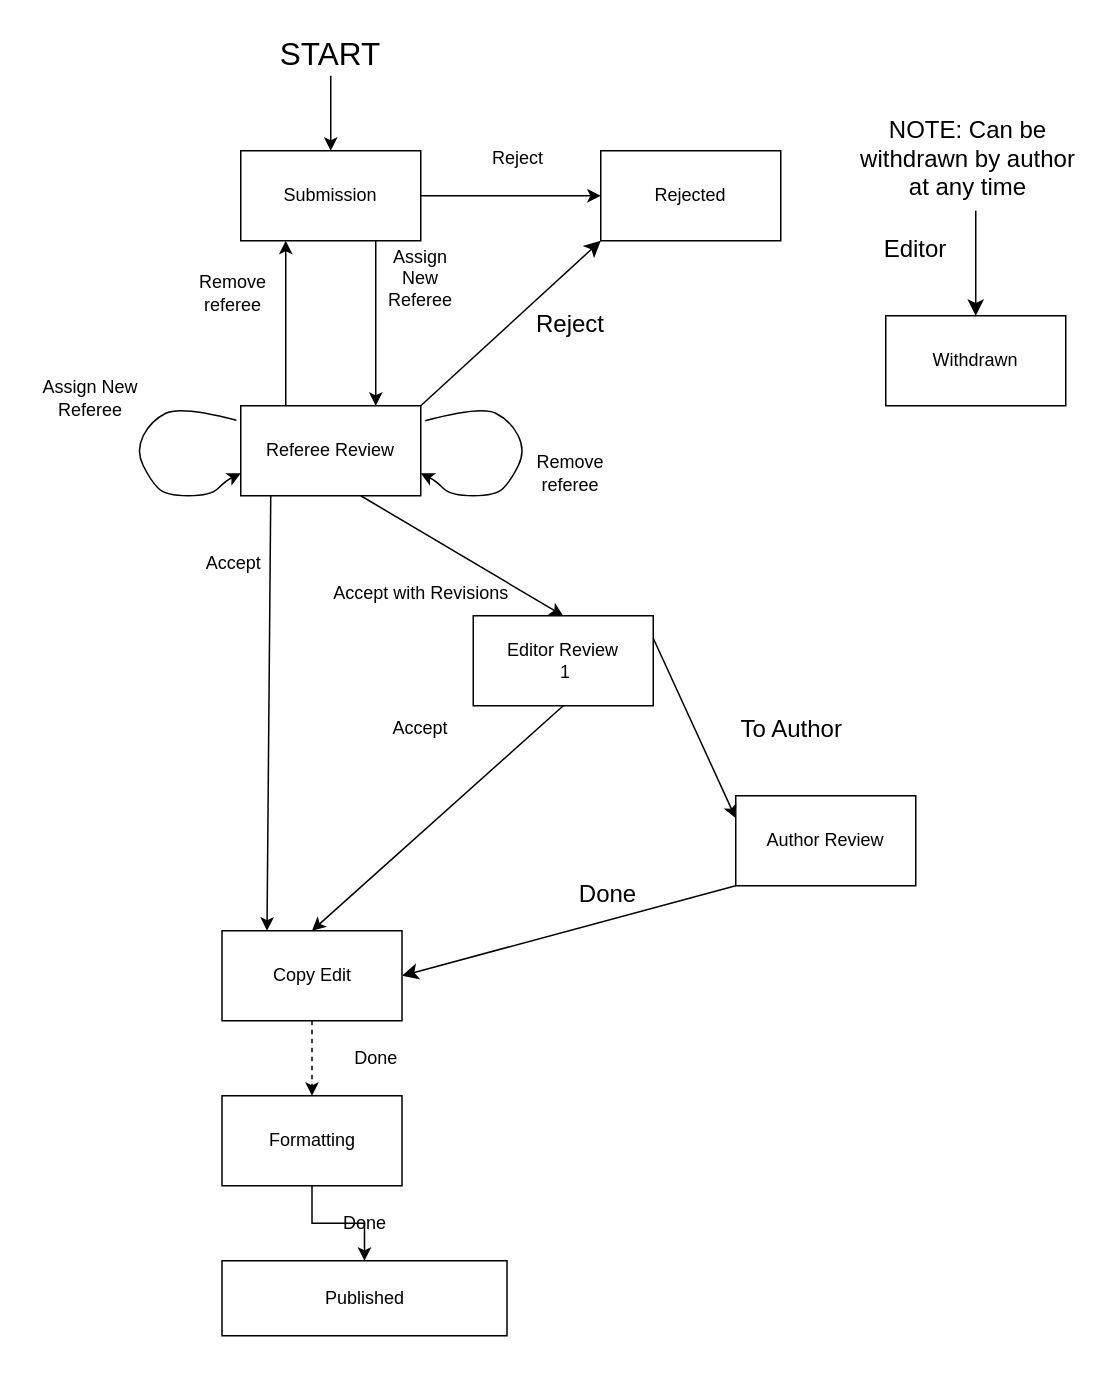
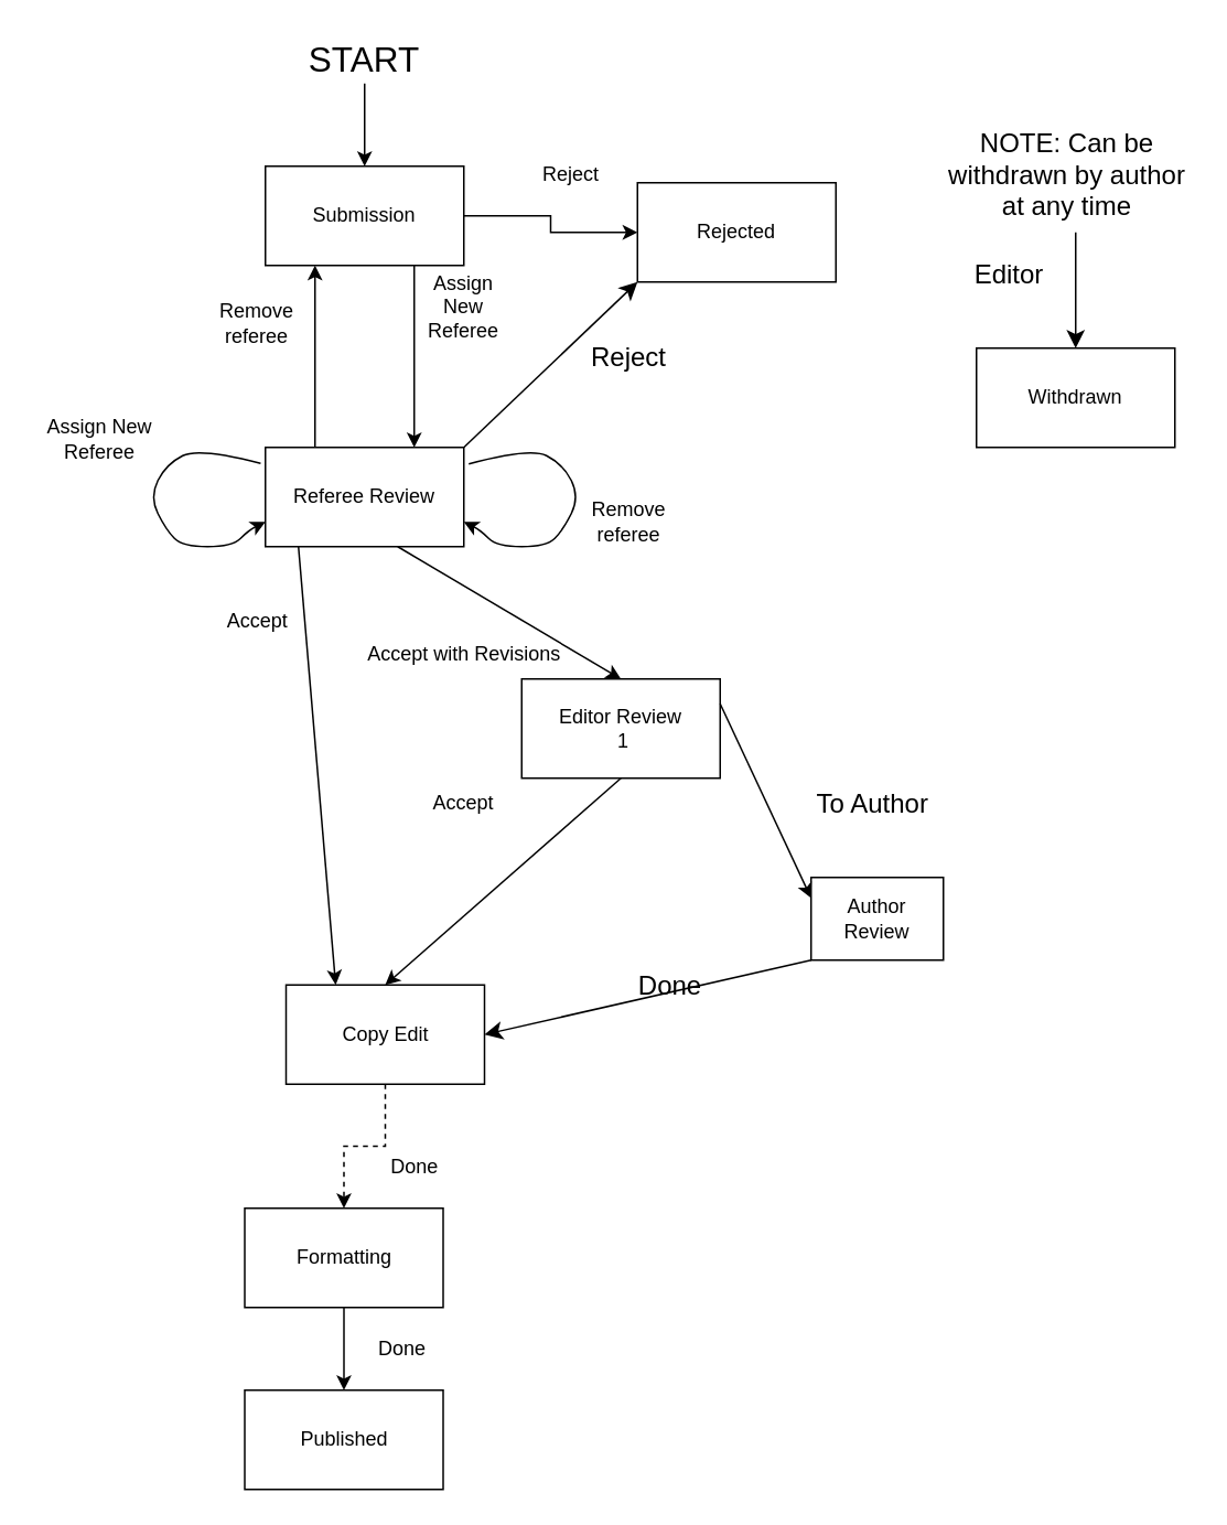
  <mxCell id="0" />
  <mxCell id="1" parent="0" />
  <mxCell id="2" value="Referee Review" style="rounded=0;whiteSpace=wrap;html=1;" parent="1" vertex="1"><mxGeometry x="160" y="270" width="120" height="60" as="geometry" /></mxCell>
  <mxCell id="3" value="&lt;div&gt;Editor Review&lt;/div&gt;&amp;nbsp;1" style="rounded=0;whiteSpace=wrap;html=1;" parent="1" vertex="1"><mxGeometry x="315" y="410" width="120" height="60" as="geometry" /></mxCell>
  <mxCell id="4" value="" style="endArrow=classic;html=1;rounded=0;exitX=0.25;exitY=1;exitDx=0;exitDy=0;entryX=0.25;entryY=0;entryDx=0;entryDy=0;" parent="1" target="22" edge="1"><mxGeometry width="50" height="50" relative="1" as="geometry"><mxPoint x="180" y="330" as="sourcePoint" /><mxPoint x="190" y="380" as="targetPoint" /></mxGeometry></mxCell>
  <mxCell id="5" value="" style="endArrow=classic;html=1;rounded=0;entryX=0.5;entryY=0;entryDx=0;entryDy=0;exitX=0.75;exitY=1;exitDx=0;exitDy=0;" parent="1" target="3" edge="1"><mxGeometry width="50" height="50" relative="1" as="geometry"><mxPoint x="240" y="330" as="sourcePoint" /><mxPoint x="190" y="380" as="targetPoint" /></mxGeometry></mxCell>
  <mxCell id="6" value="Accept with Revisions" style="text;html=1;align=center;verticalAlign=middle;resizable=0;points=[];autosize=1;strokeColor=none;fillColor=none;" parent="1" vertex="1"><mxGeometry x="210" y="380" width="140" height="30" as="geometry" /></mxCell>
  <mxCell id="7" value="&lt;div&gt;Accept&lt;/div&gt;" style="text;html=1;align=center;verticalAlign=middle;resizable=0;points=[];autosize=1;strokeColor=none;fillColor=none;" parent="1" vertex="1"><mxGeometry x="125" y="360" width="60" height="30" as="geometry" /></mxCell>
- <mxCell id="8" value="Author Review" style="rounded=0;whiteSpace=wrap;html=1;" parent="1" vertex="1"><mxGeometry x="490" y="530" width="120" height="60" as="geometry" /></mxCell>
+ <mxCell id="8" value="Author Review" style="rounded=0;whiteSpace=wrap;html=1;" parent="1" vertex="1"><mxGeometry x="490" y="530" width="80" height="50" as="geometry" /></mxCell>
  <mxCell id="9" value="" style="endArrow=classic;html=1;rounded=0;entryX=0;entryY=0.25;entryDx=0;entryDy=0;exitX=1;exitY=0.25;exitDx=0;exitDy=0;" parent="1" source="3" target="8" edge="1"><mxGeometry width="50" height="50" relative="1" as="geometry"><mxPoint x="440" y="430" as="sourcePoint" /><mxPoint x="462.5" y="595" as="targetPoint" /></mxGeometry></mxCell>
  <mxCell id="10" value="" style="curved=1;endArrow=classic;html=1;rounded=0;exitX=-0.024;exitY=0.16;exitDx=0;exitDy=0;entryX=0;entryY=0.75;entryDx=0;entryDy=0;exitPerimeter=0;" parent="1" source="2" target="2" edge="1"><mxGeometry width="50" height="50" relative="1" as="geometry"><mxPoint x="150" y="285" as="sourcePoint" /><mxPoint x="140" y="320" as="targetPoint" /><Array as="points"><mxPoint x="120" y="270" /><mxPoint x="100" y="280" /><mxPoint x="90" y="300" /><mxPoint x="100" y="320" /><mxPoint x="110" y="330" /><mxPoint x="140" y="330" /><mxPoint x="150" y="320" /></Array></mxGeometry></mxCell>
  <mxCell id="11" value="Assign New Referee" style="text;html=1;align=center;verticalAlign=middle;whiteSpace=wrap;rounded=0;" parent="1" vertex="1"><mxGeometry x="20" y="250" width="80" height="30" as="geometry" /></mxCell>
  <mxCell id="12" style="edgeStyle=orthogonalEdgeStyle;rounded=0;orthogonalLoop=1;jettySize=auto;html=1;entryX=0;entryY=0.5;entryDx=0;entryDy=0;" parent="1" source="13" target="14" edge="1"><mxGeometry relative="1" as="geometry" /></mxCell>
  <mxCell id="13" value="&lt;div&gt;Submission&lt;/div&gt;" style="rounded=0;whiteSpace=wrap;html=1;" parent="1" vertex="1"><mxGeometry x="160" y="100" width="120" height="60" as="geometry" /></mxCell>
- <mxCell id="14" value="Rejected" style="rounded=0;whiteSpace=wrap;html=1;" parent="1" vertex="1"><mxGeometry x="400" y="100" width="120" height="60" as="geometry" /></mxCell>
+ <mxCell id="14" value="Rejected" style="rounded=0;whiteSpace=wrap;html=1;" parent="1" vertex="1"><mxGeometry x="385" y="110" width="120" height="60" as="geometry" /></mxCell>
  <mxCell id="15" value="&lt;div&gt;Reject&lt;/div&gt;" style="text;html=1;align=center;verticalAlign=middle;whiteSpace=wrap;rounded=0;" parent="1" vertex="1"><mxGeometry x="315" y="90" width="60" height="30" as="geometry" /></mxCell>
  <mxCell id="16" value="" style="endArrow=classic;html=1;rounded=0;exitX=0.75;exitY=1;exitDx=0;exitDy=0;entryX=0.75;entryY=0;entryDx=0;entryDy=0;" parent="1" target="2" edge="1"><mxGeometry width="50" height="50" relative="1" as="geometry"><mxPoint x="250.003" y="160" as="sourcePoint" /><mxPoint x="220" y="190" as="targetPoint" /></mxGeometry></mxCell>
  <mxCell id="17" value="" style="endArrow=classic;html=1;rounded=0;exitX=0.25;exitY=0;exitDx=0;exitDy=0;entryX=0.25;entryY=1;entryDx=0;entryDy=0;" parent="1" source="2" edge="1"><mxGeometry width="50" height="50" relative="1" as="geometry"><mxPoint x="170" y="240" as="sourcePoint" /><mxPoint x="190.003" y="160" as="targetPoint" /></mxGeometry></mxCell>
  <mxCell id="18" value="Assign New Referee" style="text;html=1;align=center;verticalAlign=middle;whiteSpace=wrap;rounded=0;" parent="1" vertex="1"><mxGeometry x="250" y="170" width="60" height="30" as="geometry" /></mxCell>
  <mxCell id="19" value="Remove referee" style="text;html=1;align=center;verticalAlign=middle;whiteSpace=wrap;rounded=0;" parent="1" vertex="1"><mxGeometry x="120" y="170" width="70" height="50" as="geometry" /></mxCell>
  <mxCell id="20" value="&lt;div&gt;Remove referee&lt;/div&gt;" style="text;html=1;align=center;verticalAlign=middle;whiteSpace=wrap;rounded=0;" parent="1" vertex="1"><mxGeometry x="350" y="300" width="60" height="30" as="geometry" /></mxCell>
  <mxCell id="21" style="edgeStyle=orthogonalEdgeStyle;rounded=0;orthogonalLoop=1;jettySize=auto;html=1;entryX=0.5;entryY=0;entryDx=0;entryDy=0;dashed=1;" parent="1" source="22" target="24" edge="1"><mxGeometry relative="1" as="geometry" /></mxCell>
- <mxCell id="22" value="Copy Edit" style="rounded=0;whiteSpace=wrap;html=1;" parent="1" vertex="1"><mxGeometry x="147.5" y="620" width="120" height="60" as="geometry" /></mxCell>
+ <mxCell id="22" value="Copy Edit" style="rounded=0;whiteSpace=wrap;html=1;" parent="1" vertex="1"><mxGeometry x="172.5" y="595" width="120" height="60" as="geometry" /></mxCell>
  <mxCell id="23" style="edgeStyle=orthogonalEdgeStyle;rounded=0;orthogonalLoop=1;jettySize=auto;html=1;entryX=0.5;entryY=0;entryDx=0;entryDy=0;" parent="1" source="24" target="25" edge="1"><mxGeometry relative="1" as="geometry" /></mxCell>
  <mxCell id="24" value="Formatting" style="rounded=0;whiteSpace=wrap;html=1;" parent="1" vertex="1"><mxGeometry x="147.5" y="730" width="120" height="60" as="geometry" /></mxCell>
- <mxCell id="25" value="Published" style="rounded=0;whiteSpace=wrap;html=1;" parent="1" vertex="1"><mxGeometry x="147.5" y="840" width="190" height="50" as="geometry" /></mxCell>
+ <mxCell id="25" value="Published" style="rounded=0;whiteSpace=wrap;html=1;" parent="1" vertex="1"><mxGeometry x="147.5" y="840" width="120" height="60" as="geometry" /></mxCell>
  <mxCell id="26" value="" style="endArrow=classic;html=1;rounded=0;exitX=0.5;exitY=1;exitDx=0;exitDy=0;entryX=0.5;entryY=0;entryDx=0;entryDy=0;" parent="1" source="3" target="22" edge="1"><mxGeometry width="50" height="50" relative="1" as="geometry"><mxPoint x="190" y="560" as="sourcePoint" /><mxPoint x="240" y="510" as="targetPoint" /></mxGeometry></mxCell>
  <mxCell id="27" value="Accept" style="text;html=1;align=center;verticalAlign=middle;whiteSpace=wrap;rounded=0;" parent="1" vertex="1"><mxGeometry x="250" y="470" width="60" height="30" as="geometry" /></mxCell>
  <mxCell id="28" value="Done" style="text;html=1;align=center;verticalAlign=middle;whiteSpace=wrap;rounded=0;" parent="1" vertex="1"><mxGeometry x="207.5" y="690" width="85" height="30" as="geometry" /></mxCell>
  <mxCell id="29" value="Done" style="text;html=1;align=center;verticalAlign=middle;whiteSpace=wrap;rounded=0;" parent="1" vertex="1"><mxGeometry x="212.5" y="800" width="60" height="30" as="geometry" /></mxCell>
  <mxCell id="30" value="" style="endArrow=classic;html=1;rounded=0;entryX=0.5;entryY=0;entryDx=0;entryDy=0;" parent="1" target="13" edge="1"><mxGeometry width="50" height="50" relative="1" as="geometry"><mxPoint x="220" y="50" as="sourcePoint" /><mxPoint x="390" y="180" as="targetPoint" /></mxGeometry></mxCell>
  <mxCell id="31" value="&lt;font style=&quot;font-size: 21px;&quot;&gt;START&lt;/font&gt;" style="text;html=1;align=center;verticalAlign=middle;whiteSpace=wrap;rounded=0;" parent="1" vertex="1"><mxGeometry x="190" y="20" width="60" height="30" as="geometry" /></mxCell>
  <mxCell id="32" value="" style="curved=1;endArrow=classic;html=1;rounded=0;exitX=-0.024;exitY=0.16;exitDx=0;exitDy=0;entryX=0;entryY=0.75;entryDx=0;entryDy=0;exitPerimeter=0;" parent="1" edge="1"><mxGeometry width="50" height="50" relative="1" as="geometry"><mxPoint x="283" y="280" as="sourcePoint" /><mxPoint x="280" y="315" as="targetPoint" /><Array as="points"><mxPoint x="320" y="270" /><mxPoint x="340" y="280" /><mxPoint x="350" y="300" /><mxPoint x="340" y="320" /><mxPoint x="330" y="330" /><mxPoint x="300" y="330" /><mxPoint x="290" y="320" /></Array></mxGeometry></mxCell>
  <mxCell id="33" value="" style="endArrow=classic;html=1;rounded=0;fontSize=12;startSize=8;endSize=8;curved=1;" parent="1" edge="1"><mxGeometry width="50" height="50" relative="1" as="geometry"><mxPoint x="650" y="140" as="sourcePoint" /><mxPoint x="650" y="210" as="targetPoint" /></mxGeometry></mxCell>
  <mxCell id="34" value="Withdrawn" style="rounded=0;whiteSpace=wrap;html=1;" parent="1" vertex="1"><mxGeometry x="590" y="210" width="120" height="60" as="geometry" /></mxCell>
  <mxCell id="35" value="" style="endArrow=classic;html=1;rounded=0;fontSize=12;startSize=8;endSize=8;curved=1;entryX=0;entryY=1;entryDx=0;entryDy=0;" parent="1" target="14" edge="1"><mxGeometry width="50" height="50" relative="1" as="geometry"><mxPoint x="280" y="270" as="sourcePoint" /><mxPoint x="330" y="220" as="targetPoint" /></mxGeometry></mxCell>
  <mxCell id="36" value="Reject" style="text;html=1;align=center;verticalAlign=middle;whiteSpace=wrap;rounded=0;fontSize=16;" parent="1" vertex="1"><mxGeometry x="350" y="200" width="60" height="30" as="geometry" /></mxCell>
  <mxCell id="37" value="NOTE: Can be withdrawn by author at any time" style="text;html=1;align=center;verticalAlign=middle;whiteSpace=wrap;rounded=0;fontSize=16;" parent="1" vertex="1"><mxGeometry x="570" y="90" width="150" height="30" as="geometry" /></mxCell>
  <mxCell id="38" value="Editor" style="text;html=1;align=center;verticalAlign=middle;whiteSpace=wrap;rounded=0;fontSize=16;" parent="1" vertex="1"><mxGeometry x="580" y="150" width="60" height="30" as="geometry" /></mxCell>
  <mxCell id="39" value="To Author" style="text;html=1;align=center;verticalAlign=middle;whiteSpace=wrap;rounded=0;fontSize=16;" vertex="1" parent="1"><mxGeometry x="475" y="470" width="105" height="30" as="geometry" /></mxCell>
  <mxCell id="40" value="" style="endArrow=classic;html=1;rounded=0;fontSize=12;startSize=8;endSize=8;curved=1;exitX=0;exitY=1;exitDx=0;exitDy=0;entryX=1;entryY=0.5;entryDx=0;entryDy=0;" edge="1" parent="1" source="8" target="22"><mxGeometry width="50" height="50" relative="1" as="geometry"><mxPoint x="490" y="650" as="sourcePoint" /><mxPoint x="650" y="630" as="targetPoint" /></mxGeometry></mxCell>
  <mxCell id="41" value="&lt;div&gt;Done&lt;/div&gt;" style="text;html=1;align=center;verticalAlign=middle;whiteSpace=wrap;rounded=0;fontSize=16;" vertex="1" parent="1"><mxGeometry x="375" y="580" width="60" height="30" as="geometry" /></mxCell>
